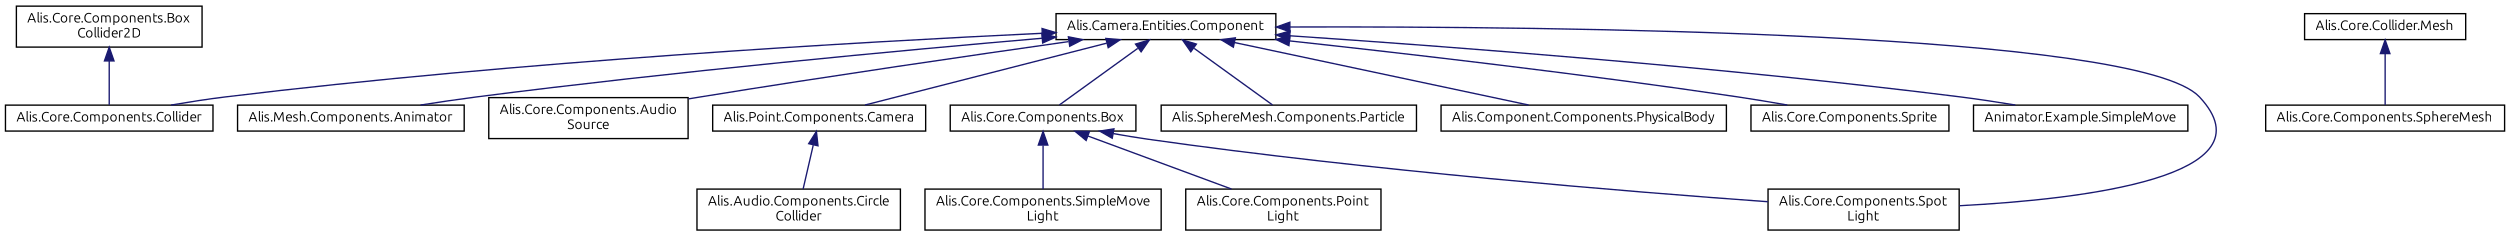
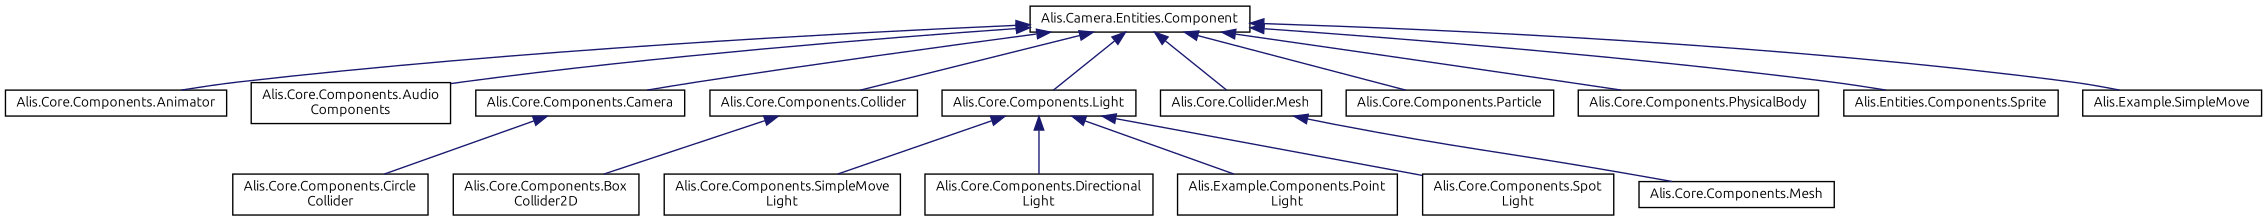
  digraph {
    fontname=Ubuntu
    rankdir=TB
    node [color=black fillcolor=white fontname=Ubuntu fontsize=10 shape=record style=filled]
    edge [color=midnightblue dir=back fontname=Ubuntu fontsize=10 labelfontname=Helvetica labelfontsize=10 style=solid]
    n1 [height=0.2 label="Alis.Camera.Entities.Component" width=0.4]
-   n2 [height=0.2 label="Alis.Mesh.Components.Animator" width=0.4]
-   n3 [height=0.2 label="Alis.Core.Components.Audio\lSource" width=0.4]
-   n4 [height=0.2 label="Alis.Point.Components.Camera" width=0.4]
+   n2 [height=0.2 label="Alis.Core.Components.Animator" width=0.4]
+   n3 [height=0.2 label="Alis.Core.Components.Audio\lComponents" width=0.4]
+   n4 [height=0.2 label="Alis.Core.Components.Camera" width=0.4]
    n5 [height=0.2 label="Alis.Core.Components.Collider" width=0.4]
-   n6 [height=0.2 label="Alis.Core.Components.Box" width=0.4]
+   n6 [height=0.2 label="Alis.Core.Components.Light" width=0.4]
    n7 [height=0.2 label="Alis.Core.Collider.Mesh" width=0.4]
-   n8 [height=0.2 label="Alis.SphereMesh.Components.Particle" width=0.4]
-   n9 [height=0.2 label="Alis.Component.Components.PhysicalBody" width=0.4]
-   n10 [height=0.2 label="Alis.Core.Components.Sprite" width=0.4]
-   n11 [height=0.2 label="Animator.Example.SimpleMove" width=0.4]
-   n12 [height=0.2 label="Alis.Audio.Components.Circle\lCollider" width=0.4]
+   n8 [height=0.2 label="Alis.Core.Components.Particle" width=0.4]
+   n9 [height=0.2 label="Alis.Core.Components.PhysicalBody" width=0.4]
+   n10 [height=0.2 label="Alis.Entities.Components.Sprite" width=0.4]
+   n11 [height=0.2 label="Alis.Example.SimpleMove" width=0.4]
+   n12 [height=0.2 label="Alis.Core.Components.Circle\lCollider" width=0.4]
    n13 [height=0.2 label="Alis.Core.Components.Box\lCollider2D" width=0.4]
    n14 [height=0.2 label="Alis.Core.Components.SimpleMove\lLight" width=0.4]
-   n16 [height=0.2 label="Alis.Core.Components.Point\lLight" width=0.4]
+   n15 [height=0.2 label="Alis.Core.Components.Directional\lLight" width=0.4]
+   n16 [height=0.2 label="Alis.Example.Components.Point\lLight" width=0.4]
    n17 [height=0.2 label="Alis.Core.Components.Spot\lLight" width=0.4]
-   n18 [height=0.2 label="Alis.Core.Components.SphereMesh" width=0.4]
+   n18 [height=0.2 label="Alis.Core.Components.Mesh" width=0.4]
    n1 -> n2
    n1 -> n3
    n1 -> n4
    n1 -> n5
    n1 -> n6
-   n1 -> n17
+   n1 -> n7
    n1 -> n8
    n1 -> n9
    n1 -> n10
    n1 -> n11
    n4 -> n12
-   n13 -> n5
+   n5 -> n13
    n6 -> n14
+   n6 -> n15
    n6 -> n16
    n6 -> n17
    n7 -> n18
  }
